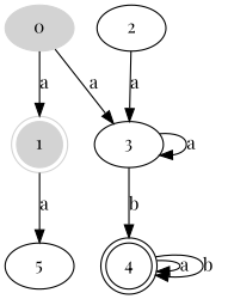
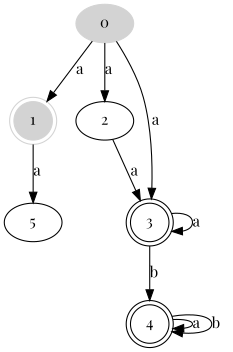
  digraph {
    fontname="Playfair Display"
    fontsize=10
    node [fontname="Playfair Display"]
    edge [fontname="Playfair Display"]
    0 [color=lightgrey style=filled]
    1 [color=lightgrey shape=doublecircle style=filled]
    2
-   3
+   3 [shape=doublecircle]
    5
    4 [shape=doublecircle]
    0 -> 1 [label=a]
+   0 -> 2 [label=a]
    0 -> 3 [label=a]
    1 -> 5 [label=a]
    2 -> 3 [label=a]
    3 -> 3 [label=a]
    3 -> 4 [label=b]
    4 -> 4 [label=a]
    4 -> 4 [label=b]
  }
